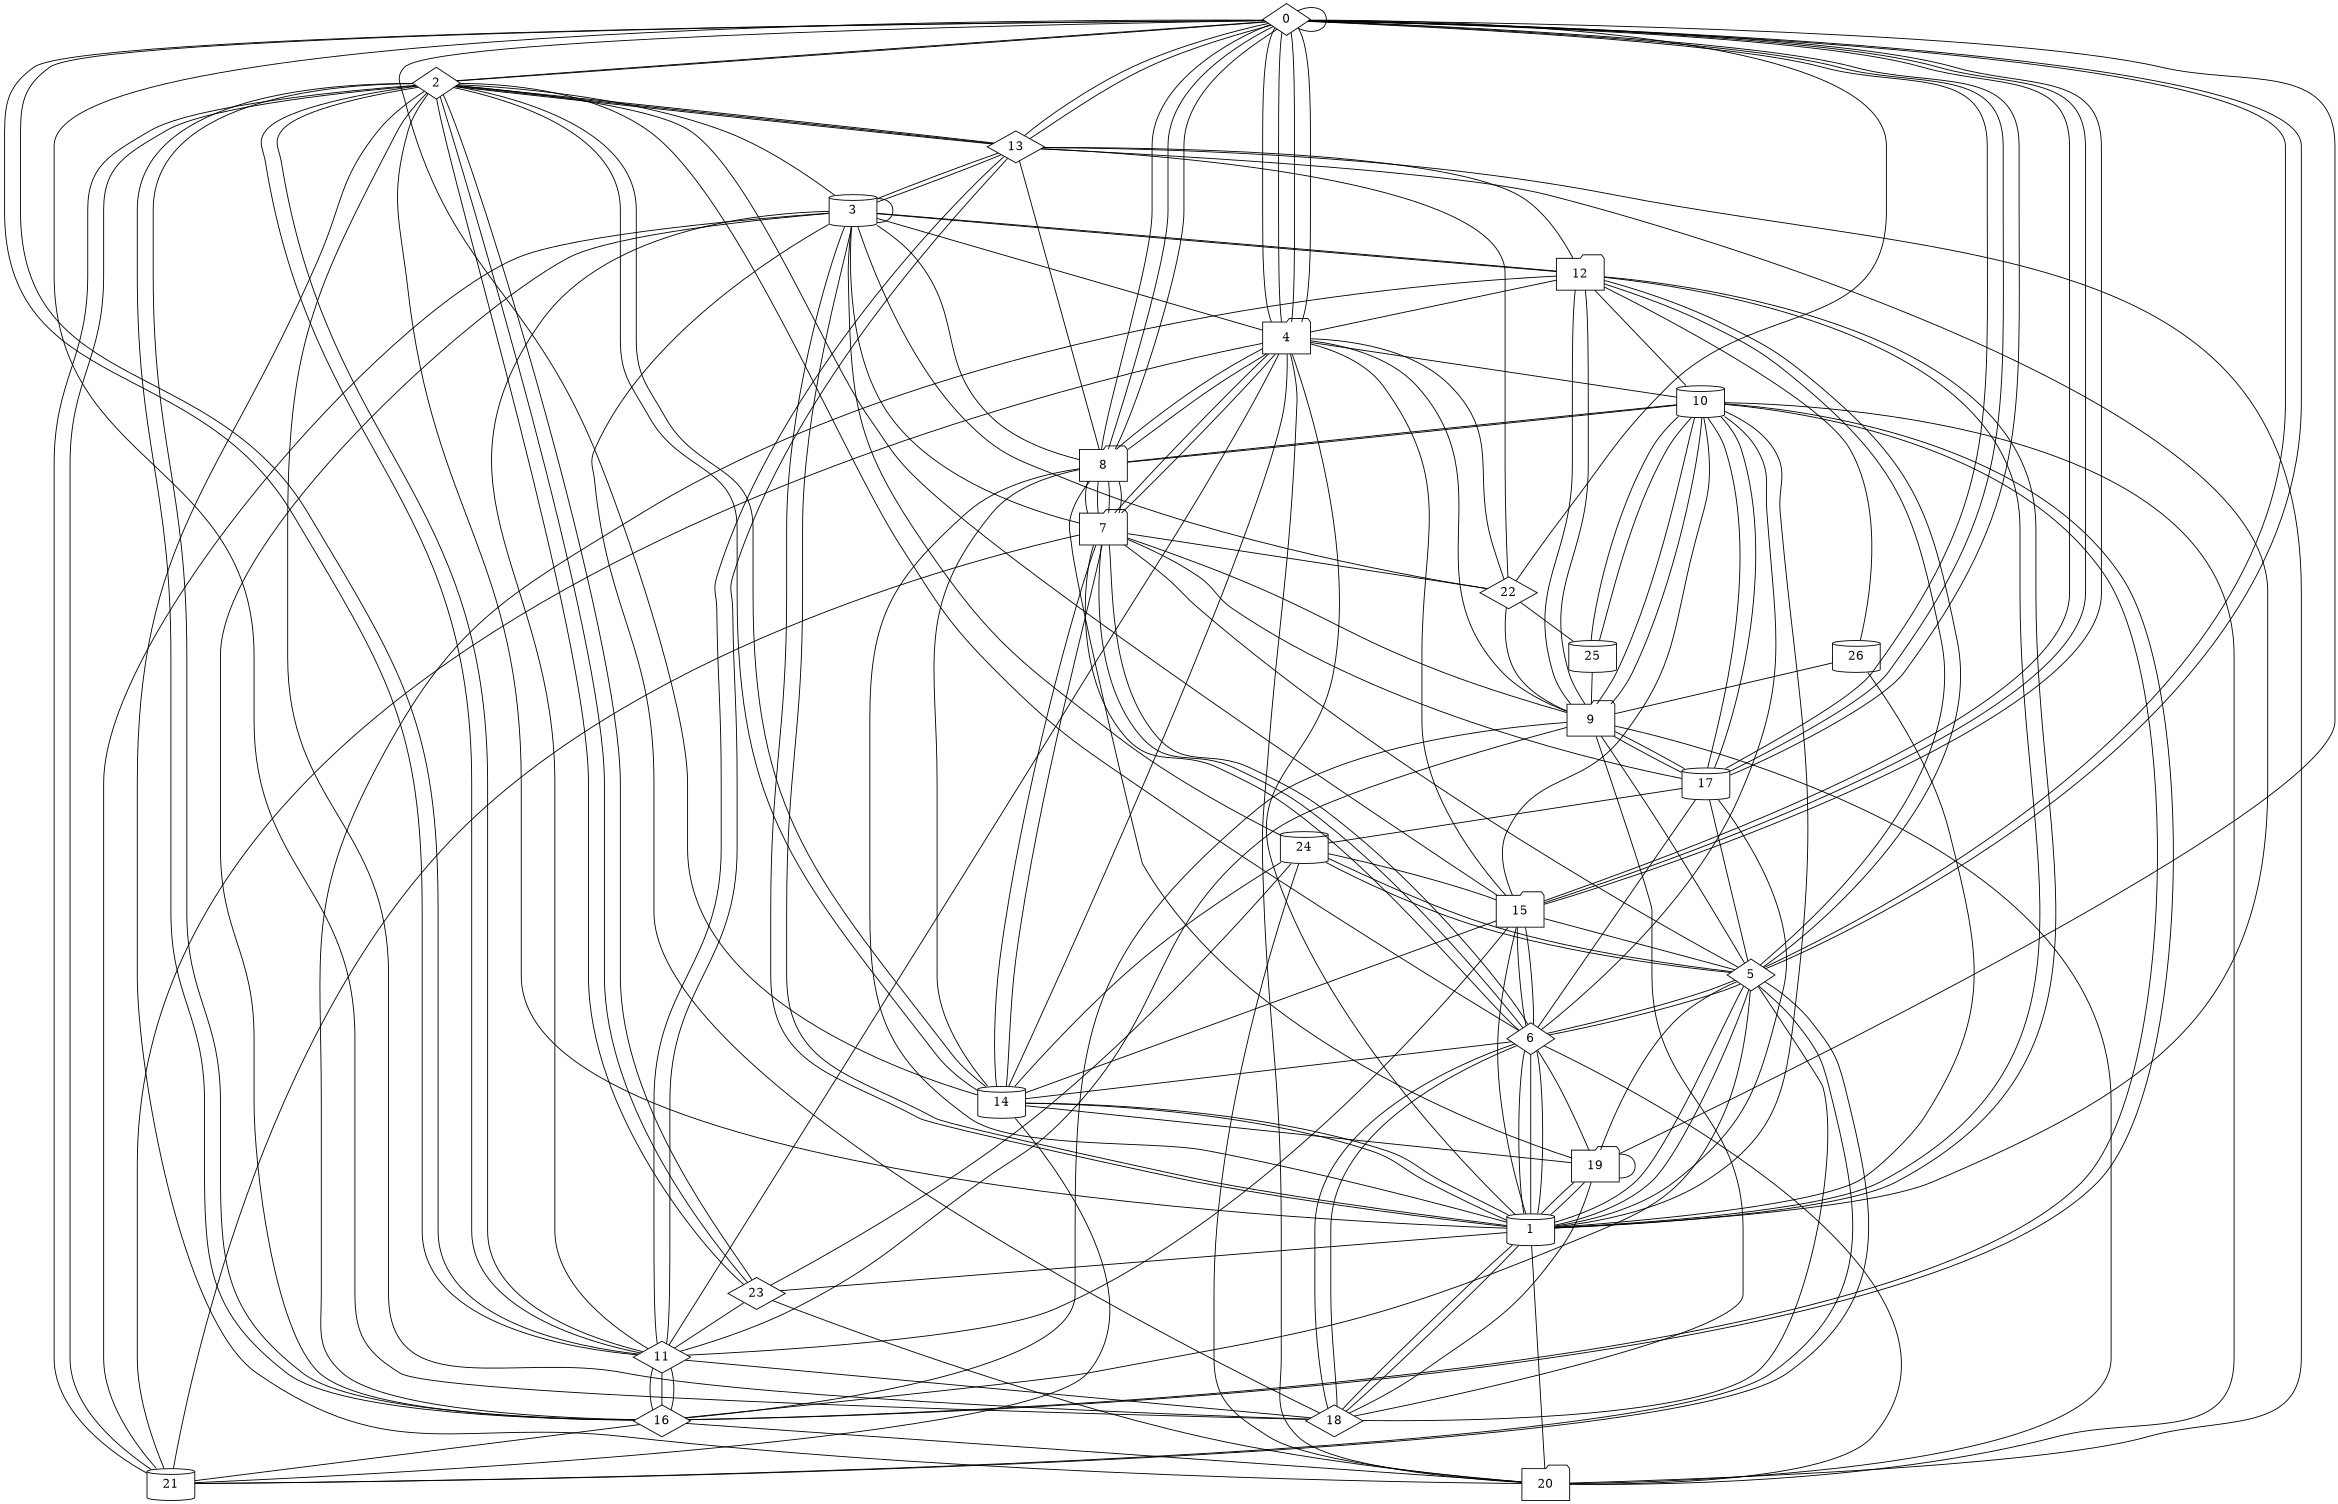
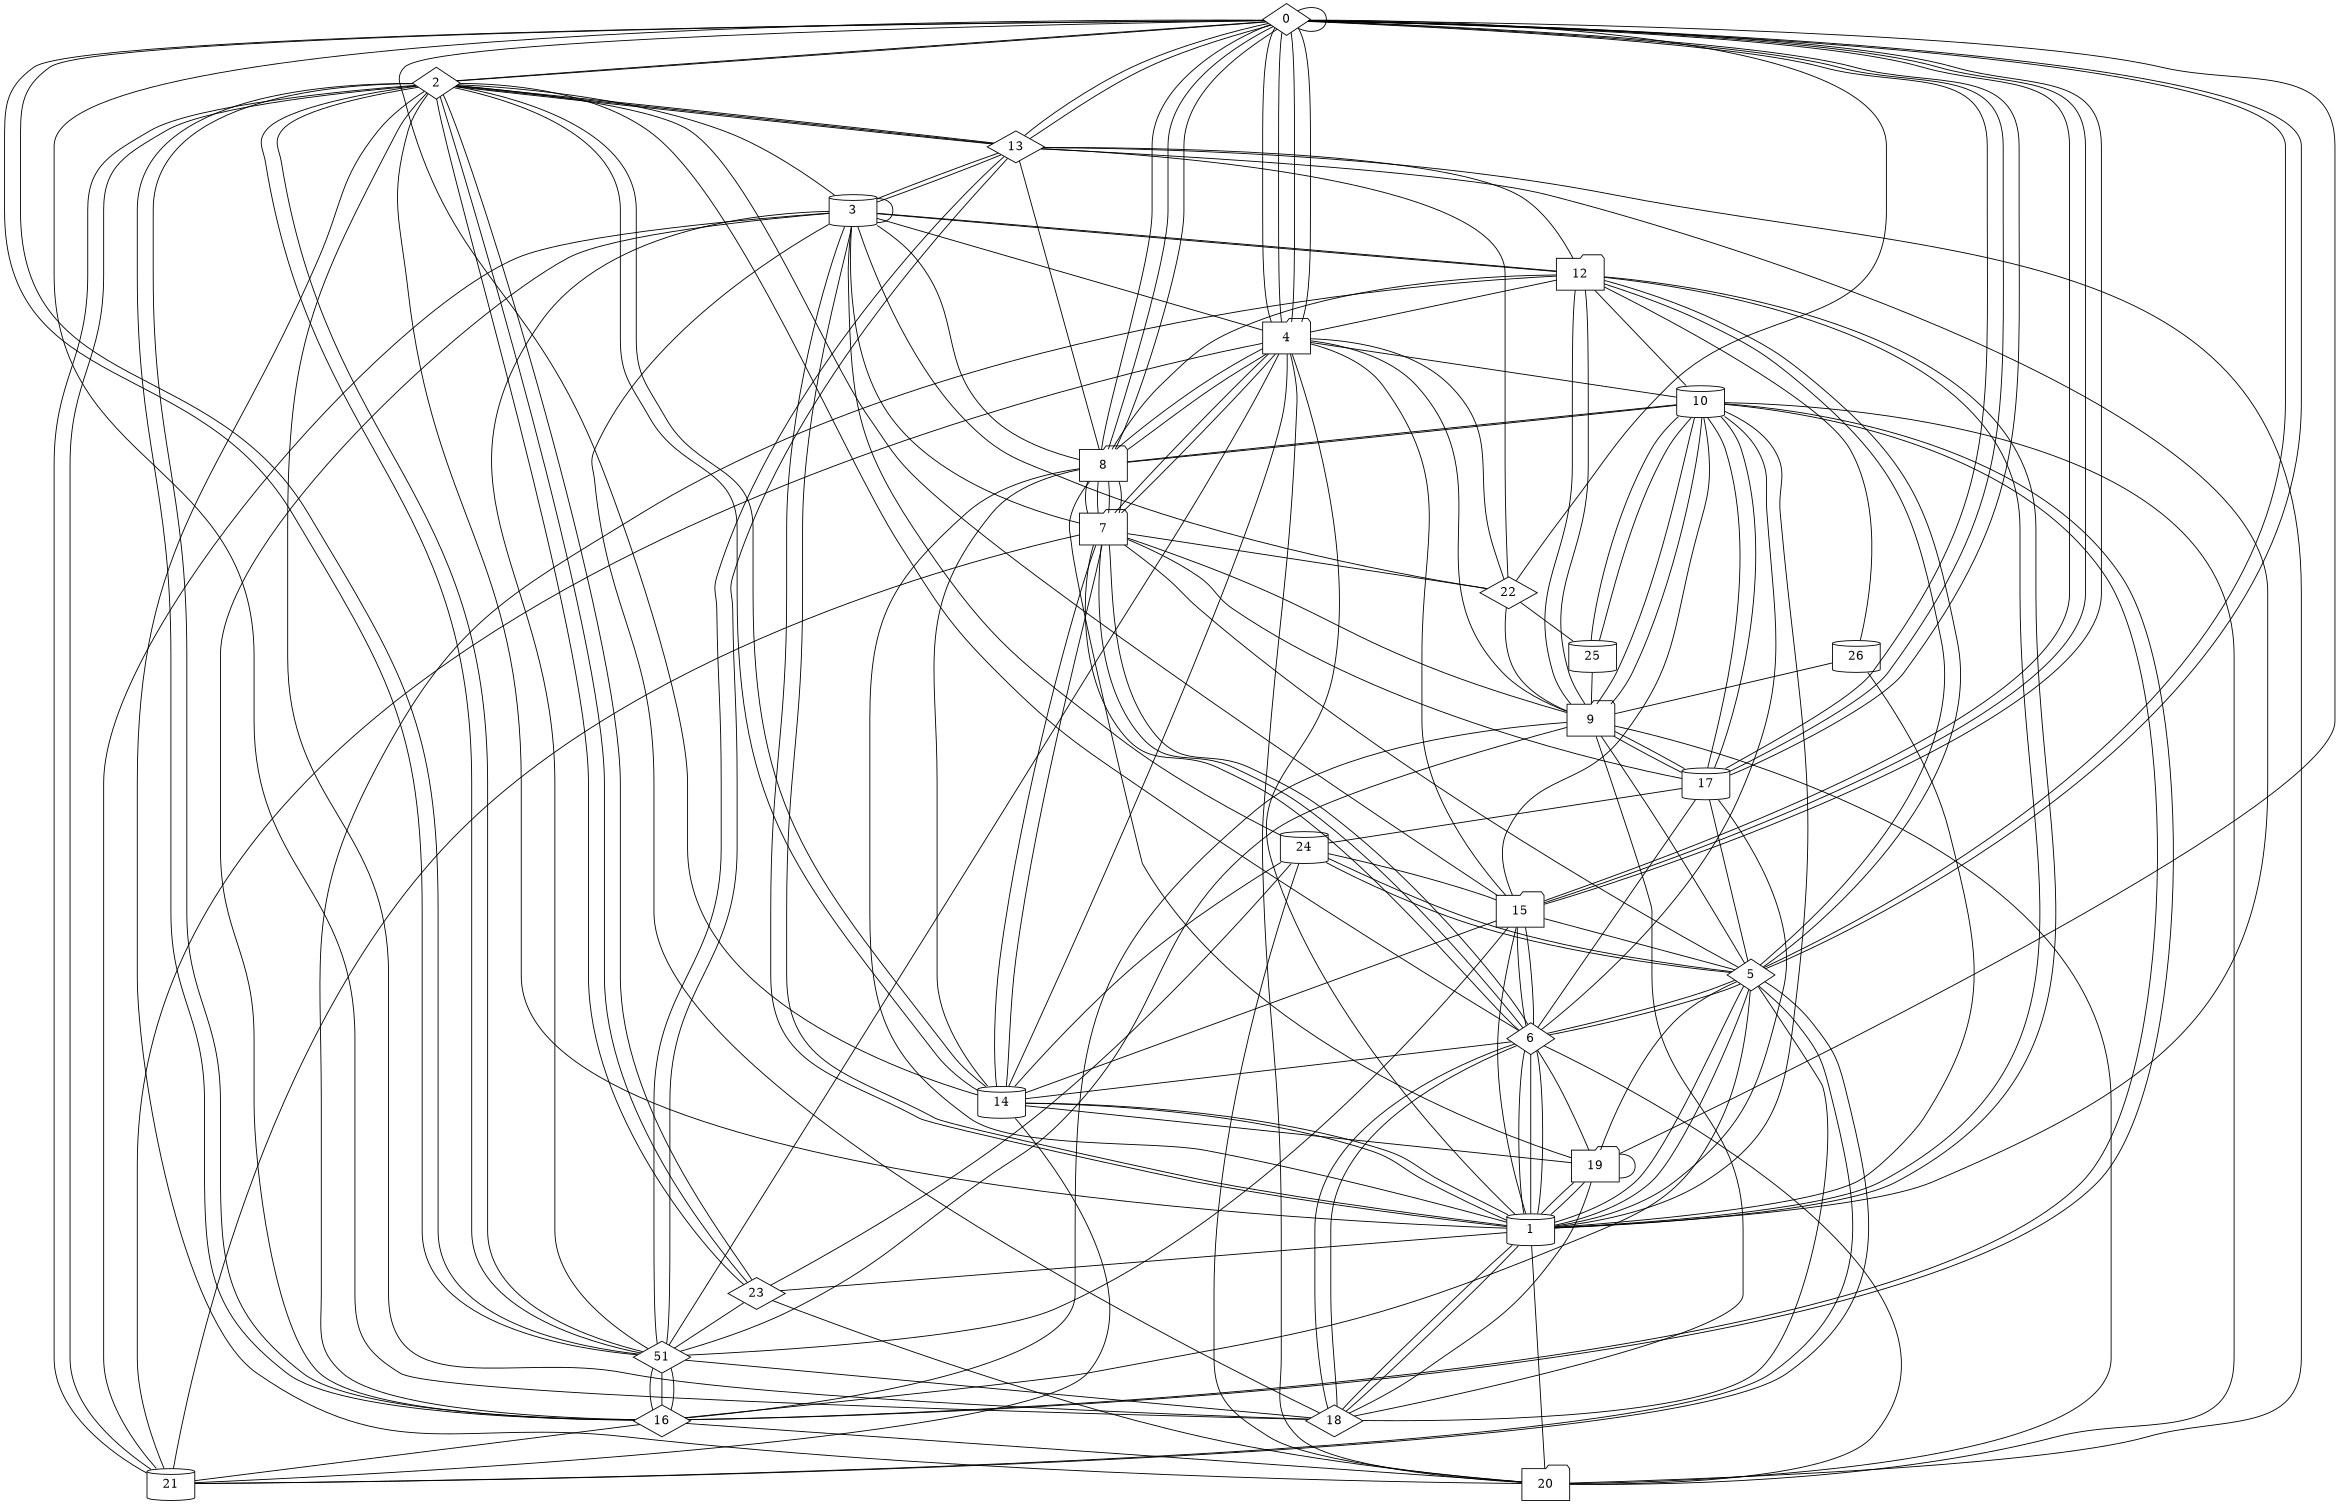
  graph {
    node [shape=diamond]
    0
    2
    4 [shape=folder]
    8 [shape=folder]
-   11
+   11 [label=51]
    13
    14 [shape=cylinder]
    15 [shape=folder]
    19 [shape=folder]
    22
    1 [shape=cylinder]
    6
    16
    20 [shape=folder]
    21 [shape=cylinder]
    10 [shape=cylinder]
    3 [shape=cylinder]
    7 [shape=folder]
    18
    24 [shape=cylinder]
    5
    9 [shape=folder]
    25 [shape=cylinder]
    12 [shape=folder]
    23
    17 [shape=cylinder]
    26 [shape=cylinder]
    0 -- 0
    0 -- 2
    0 -- 2
    0 -- 4
    0 -- 4
    0 -- 8
    0 -- 11
    0 -- 13
    0 -- 13
    0 -- 14
    0 -- 15
    0 -- 19
    0 -- 22
    2 -- 13
    2 -- 13
    2 -- 14
    2 -- 14
    2 -- 15
    2 -- 1
    2 -- 6
    2 -- 16
    2 -- 20
    2 -- 21
    2 -- 21
    4 -- 0
    4 -- 0
    4 -- 14
    4 -- 15
    4 -- 22
    4 -- 20
    4 -- 21
    4 -- 10
    4 -- 3
    8 -- 0
    8 -- 0
    8 -- 4
    8 -- 4
    8 -- 13
    8 -- 14
    8 -- 19
    8 -- 10
    8 -- 3
    8 -- 7
    8 -- 7
    11 -- 0
    11 -- 2
    11 -- 2
    11 -- 4
    11 -- 15
    11 -- 16
    11 -- 16
    11 -- 3
    11 -- 18
    13 -- 2
    13 -- 11
    13 -- 11
    13 -- 22
    13 -- 1
    13 -- 20
    13 -- 3
    14 -- 15
    14 -- 19
    14 -- 1
    14 -- 21
    14 -- 7
    14 -- 7
    14 -- 24
    15 -- 0
    15 -- 0
    15 -- 6
    15 -- 6
    15 -- 5
    19 -- 19
    19 -- 1
    19 -- 6
    19 -- 5
    22 -- 3
    22 -- 9
    22 -- 25
    1 -- 4
    1 -- 8
    1 -- 14
    1 -- 15
    1 -- 19
    1 -- 6
    1 -- 6
    1 -- 10
    1 -- 18
    1 -- 18
    1 -- 5
    1 -- 5
    1 -- 12
    1 -- 23
    6 -- 14
    6 -- 1
    6 -- 10
    6 -- 7
    6 -- 7
    6 -- 18
    6 -- 17
    16 -- 2
    16 -- 11
    16 -- 20
    16 -- 21
    16 -- 10
    16 -- 5
    16 -- 9
    20 -- 1
    20 -- 6
    20 -- 10
    20 -- 24
    20 -- 9
    21 -- 3
    21 -- 5
    10 -- 8
    10 -- 15
    10 -- 16
    10 -- 9
    10 -- 25
    10 -- 12
    10 -- 17
    3 -- 2
    3 -- 13
    3 -- 1
    3 -- 1
    3 -- 16
    3 -- 3
    3 -- 24
    3 -- 12
    3 -- 12
    7 -- 4
    7 -- 4
    7 -- 8
    7 -- 8
    7 -- 22
    7 -- 6
    7 -- 21
    7 -- 3
    7 -- 5
    7 -- 9
    18 -- 0
    18 -- 2
    18 -- 19
    18 -- 6
    18 -- 3
    18 -- 5
    24 -- 15
    24 -- 5
    24 -- 23
    5 -- 0
    5 -- 0
    5 -- 6
    5 -- 6
    5 -- 21
    5 -- 24
    5 -- 9
    5 -- 17
    9 -- 4
    9 -- 11
    9 -- 10
    9 -- 18
    9 -- 17
    9 -- 17
    25 -- 10
    25 -- 9
    12 -- 4
+   12 -- 8
    12 -- 13
    12 -- 1
    12 -- 16
    12 -- 5
    12 -- 5
    12 -- 9
    12 -- 9
    12 -- 26
    23 -- 2
    23 -- 2
    23 -- 2
    23 -- 11
    23 -- 20
    17 -- 0
    17 -- 0
    17 -- 0
    17 -- 1
    17 -- 10
    17 -- 7
    17 -- 24
    26 -- 1
    26 -- 9
  }
